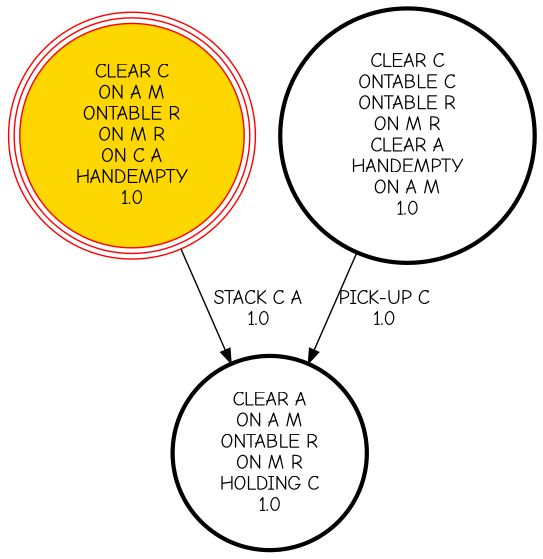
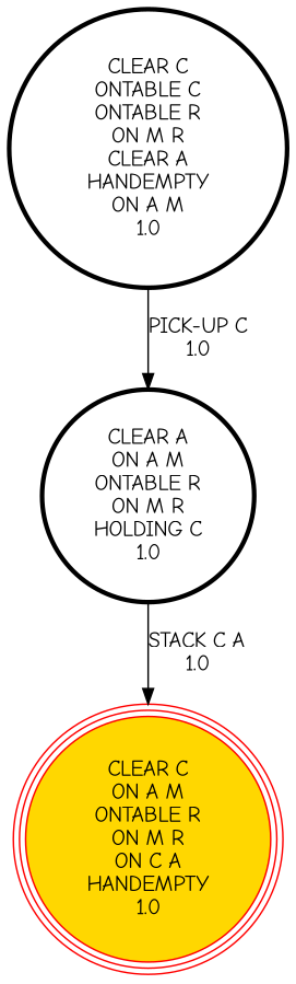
  digraph {
    fontname="Comic Neue"
    node [penwidth=3 shape=circle fontname="Comic Neue"]
    edge [fontname="Comic Neue"]
    "CLEAR A\nON A M\nONTABLE R\nON M R\nHOLDING C\n1.0\n"
    "CLEAR C\nON A M\nONTABLE R\nON M R\nON C A\nHANDEMPTY\n1.0\n" [color=red fillcolor=gold peripheries=3 style=filled penwidth=""]
    "CLEAR C\nONTABLE C\nONTABLE R\nON M R\nCLEAR A\nHANDEMPTY\nON A M\n1.0\n"
-   "CLEAR C\nON A M\nONTABLE R\nON M R\nON C A\nHANDEMPTY\n1.0\n" -> "CLEAR A\nON A M\nONTABLE R\nON M R\nHOLDING C\n1.0\n" [label="STACK C A\n1.0\n"]
+   "CLEAR A\nON A M\nONTABLE R\nON M R\nHOLDING C\n1.0\n" -> "CLEAR C\nON A M\nONTABLE R\nON M R\nON C A\nHANDEMPTY\n1.0\n" [label="STACK C A\n1.0\n"]
    "CLEAR C\nONTABLE C\nONTABLE R\nON M R\nCLEAR A\nHANDEMPTY\nON A M\n1.0\n" -> "CLEAR A\nON A M\nONTABLE R\nON M R\nHOLDING C\n1.0\n" [label="PICK-UP C\n1.0\n"]
  }
